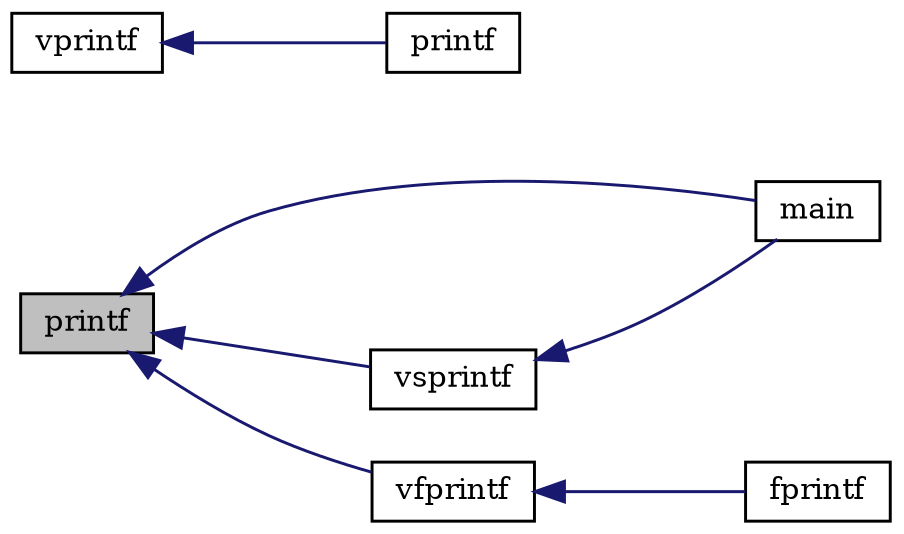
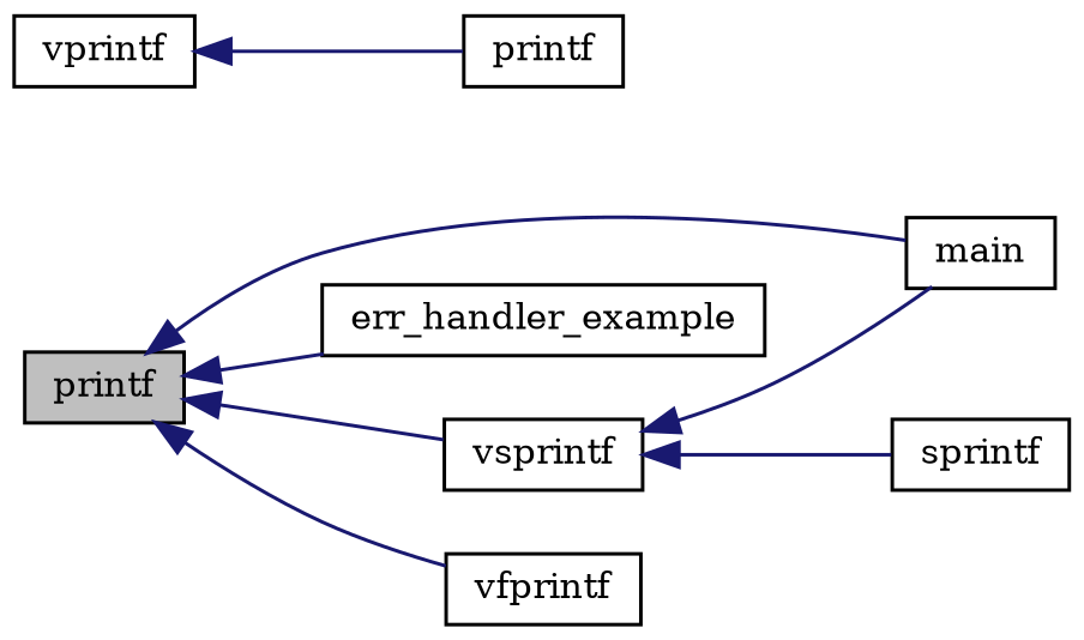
  digraph {
    fontname="DejaVu Serif"
    rankdir=LR
    node [color=black fillcolor=white fontname="DejaVu Serif" fontsize=10 shape=record style=filled]
    edge [color=midnightblue dir=back fontname="DejaVu Serif" fontsize=10 labelfontname=Helvetica labelfontsize=10 style=solid]
    n1 [fillcolor=grey75 fontcolor=black height=0.2 label=printf width=0.4]
    n2 [height=0.2 label=main width=0.4]
+   n3 [height=0.2 label=err_handler_example width=0.4]
    n4 [height=0.2 label=vsprintf width=0.4]
    n5 [height=0.2 label=vfprintf width=0.4]
-   n7 [height=0.2 label=fprintf width=0.4]
+   n6 [height=0.2 label=sprintf width=0.4]
    n8 [height=0.2 label=vprintf width=0.4]
    n9 [height=0.2 label=printf width=0.4]
    n1 -> n2
+   n1 -> n3
    n1 -> n4
    n1 -> n5
    n4 -> n2
-   n5 -> n7
+   n4 -> n6
    n8 -> n9
  }
